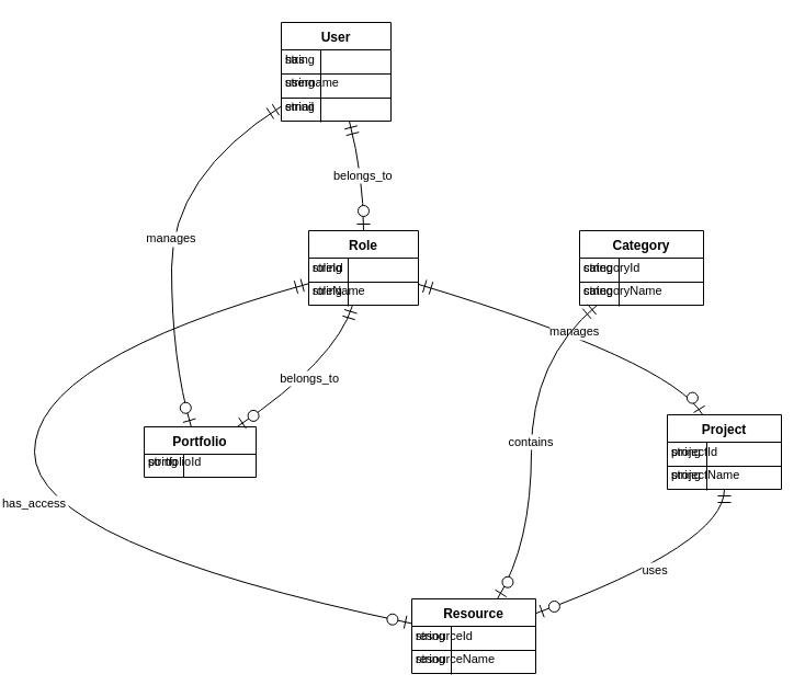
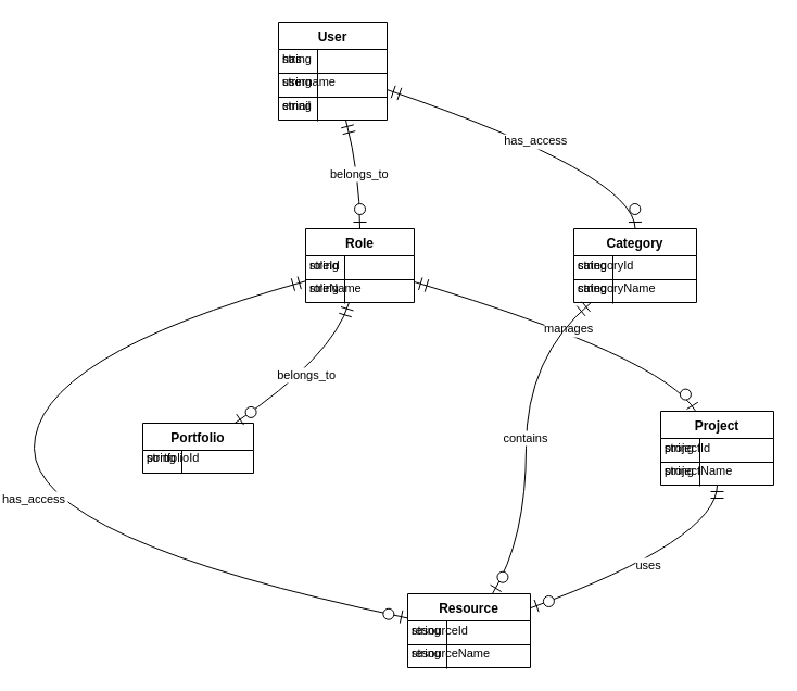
  <mxCell id="0" />
  <mxCell id="1" parent="0" />
  <mxCell id="2" value="User" style="shape=table;startSize=25;container=1;collapsible=0;childLayout=tableLayout;fixedRows=1;rowLines=1;fontStyle=1;align=center;resizeLast=1;" vertex="1" parent="1"><mxGeometry x="245" y="20" width="100" height="90" as="geometry" /></mxCell>
  <mxCell id="3" style="shape=tableRow;horizontal=0;startSize=0;swimlaneHead=0;swimlaneBody=0;fillColor=none;collapsible=0;dropTarget=0;points=[[0,0.5],[1,0.5]];portConstraint=eastwest;top=0;left=0;right=0;bottom=0;" vertex="1" parent="2"><mxGeometry y="22" width="100" height="22" as="geometry" /></mxCell>
  <mxCell id="4" value="string" style="shape=partialRectangle;connectable=0;fillColor=none;top=0;left=0;bottom=0;right=0;align=left;spacingLeft=2;overflow=hidden;fontSize=11;" vertex="1" parent="3"><mxGeometry width="36" height="22" as="geometry" /></mxCell>
  <mxCell id="5" value="has" style="shape=partialRectangle;connectable=0;fillColor=none;top=0;left=0;bottom=0;right=0;align=left;spacingLeft=2;overflow=hidden;fontSize=11;" vertex="1" parent="3"><mxGeometry width="64" height="22" as="geometry" /></mxCell>
  <mxCell id="6" style="shape=tableRow;horizontal=0;startSize=0;swimlaneHead=0;swimlaneBody=0;fillColor=none;collapsible=0;dropTarget=0;points=[[0,0.5],[1,0.5]];portConstraint=eastwest;top=0;left=0;right=0;bottom=0;" vertex="1" parent="2"><mxGeometry y="43" width="100" height="22" as="geometry" /></mxCell>
  <mxCell id="7" value="string" style="shape=partialRectangle;connectable=0;fillColor=none;top=0;left=0;bottom=0;right=0;align=left;spacingLeft=2;overflow=hidden;fontSize=11;" vertex="1" parent="6"><mxGeometry width="36" height="22" as="geometry" /></mxCell>
  <mxCell id="8" value="username" style="shape=partialRectangle;connectable=0;fillColor=none;top=0;left=0;bottom=0;right=0;align=left;spacingLeft=2;overflow=hidden;fontSize=11;" vertex="1" parent="6"><mxGeometry width="64" height="22" as="geometry" /></mxCell>
  <mxCell id="9" style="shape=tableRow;horizontal=0;startSize=0;swimlaneHead=0;swimlaneBody=0;fillColor=none;collapsible=0;dropTarget=0;points=[[0,0.5],[1,0.5]];portConstraint=eastwest;top=0;left=0;right=0;bottom=0;" vertex="1" parent="2"><mxGeometry y="65" width="100" height="22" as="geometry" /></mxCell>
  <mxCell id="10" value="string" style="shape=partialRectangle;connectable=0;fillColor=none;top=0;left=0;bottom=0;right=0;align=left;spacingLeft=2;overflow=hidden;fontSize=11;" vertex="1" parent="9"><mxGeometry width="36" height="22" as="geometry" /></mxCell>
  <mxCell id="11" value="email" style="shape=partialRectangle;connectable=0;fillColor=none;top=0;left=0;bottom=0;right=0;align=left;spacingLeft=2;overflow=hidden;fontSize=11;" vertex="1" parent="9"><mxGeometry width="64" height="22" as="geometry" /></mxCell>
  <mxCell id="12" value="Role" style="shape=table;startSize=25;container=1;collapsible=0;childLayout=tableLayout;fixedRows=1;rowLines=1;fontStyle=1;align=center;resizeLast=1;" vertex="1" parent="1"><mxGeometry x="270" y="210" width="100" height="68" as="geometry" /></mxCell>
  <mxCell id="13" style="shape=tableRow;horizontal=0;startSize=0;swimlaneHead=0;swimlaneBody=0;fillColor=none;collapsible=0;dropTarget=0;points=[[0,0.5],[1,0.5]];portConstraint=eastwest;top=0;left=0;right=0;bottom=0;" vertex="1" parent="12"><mxGeometry y="22" width="100" height="22" as="geometry" /></mxCell>
  <mxCell id="14" value="string" style="shape=partialRectangle;connectable=0;fillColor=none;top=0;left=0;bottom=0;right=0;align=left;spacingLeft=2;overflow=hidden;fontSize=11;" vertex="1" parent="13"><mxGeometry width="36" height="22" as="geometry" /></mxCell>
  <mxCell id="15" value="roleId" style="shape=partialRectangle;connectable=0;fillColor=none;top=0;left=0;bottom=0;right=0;align=left;spacingLeft=2;overflow=hidden;fontSize=11;" vertex="1" parent="13"><mxGeometry width="64" height="22" as="geometry" /></mxCell>
  <mxCell id="16" style="shape=tableRow;horizontal=0;startSize=0;swimlaneHead=0;swimlaneBody=0;fillColor=none;collapsible=0;dropTarget=0;points=[[0,0.5],[1,0.5]];portConstraint=eastwest;top=0;left=0;right=0;bottom=0;" vertex="1" parent="12"><mxGeometry y="43" width="100" height="22" as="geometry" /></mxCell>
  <mxCell id="17" value="string" style="shape=partialRectangle;connectable=0;fillColor=none;top=0;left=0;bottom=0;right=0;align=left;spacingLeft=2;overflow=hidden;fontSize=11;" vertex="1" parent="16"><mxGeometry width="36" height="22" as="geometry" /></mxCell>
  <mxCell id="18" value="roleName" style="shape=partialRectangle;connectable=0;fillColor=none;top=0;left=0;bottom=0;right=0;align=left;spacingLeft=2;overflow=hidden;fontSize=11;" vertex="1" parent="16"><mxGeometry width="64" height="22" as="geometry" /></mxCell>
  <mxCell id="19" value="Category" style="shape=table;startSize=25;container=1;collapsible=0;childLayout=tableLayout;fixedRows=1;rowLines=1;fontStyle=1;align=center;resizeLast=1;" vertex="1" parent="1"><mxGeometry x="517" y="210" width="113" height="68" as="geometry" /></mxCell>
  <mxCell id="20" style="shape=tableRow;horizontal=0;startSize=0;swimlaneHead=0;swimlaneBody=0;fillColor=none;collapsible=0;dropTarget=0;points=[[0,0.5],[1,0.5]];portConstraint=eastwest;top=0;left=0;right=0;bottom=0;" vertex="1" parent="19"><mxGeometry y="22" width="113" height="22" as="geometry" /></mxCell>
  <mxCell id="21" value="string" style="shape=partialRectangle;connectable=0;fillColor=none;top=0;left=0;bottom=0;right=0;align=left;spacingLeft=2;overflow=hidden;fontSize=11;" vertex="1" parent="20"><mxGeometry width="36" height="22" as="geometry" /></mxCell>
  <mxCell id="22" value="categoryId" style="shape=partialRectangle;connectable=0;fillColor=none;top=0;left=0;bottom=0;right=0;align=left;spacingLeft=2;overflow=hidden;fontSize=11;" vertex="1" parent="20"><mxGeometry width="77" height="22" as="geometry" /></mxCell>
  <mxCell id="23" style="shape=tableRow;horizontal=0;startSize=0;swimlaneHead=0;swimlaneBody=0;fillColor=none;collapsible=0;dropTarget=0;points=[[0,0.5],[1,0.5]];portConstraint=eastwest;top=0;left=0;right=0;bottom=0;" vertex="1" parent="19"><mxGeometry y="43" width="113" height="22" as="geometry" /></mxCell>
  <mxCell id="24" value="string" style="shape=partialRectangle;connectable=0;fillColor=none;top=0;left=0;bottom=0;right=0;align=left;spacingLeft=2;overflow=hidden;fontSize=11;" vertex="1" parent="23"><mxGeometry width="36" height="22" as="geometry" /></mxCell>
  <mxCell id="25" value="categoryName" style="shape=partialRectangle;connectable=0;fillColor=none;top=0;left=0;bottom=0;right=0;align=left;spacingLeft=2;overflow=hidden;fontSize=11;" vertex="1" parent="23"><mxGeometry width="77" height="22" as="geometry" /></mxCell>
  <mxCell id="26" value="Project" style="shape=table;startSize=25;container=1;collapsible=0;childLayout=tableLayout;fixedRows=1;rowLines=1;fontStyle=1;align=center;resizeLast=1;" vertex="1" parent="1"><mxGeometry x="597" y="378" width="104" height="68" as="geometry" /></mxCell>
  <mxCell id="27" style="shape=tableRow;horizontal=0;startSize=0;swimlaneHead=0;swimlaneBody=0;fillColor=none;collapsible=0;dropTarget=0;points=[[0,0.5],[1,0.5]];portConstraint=eastwest;top=0;left=0;right=0;bottom=0;" vertex="1" parent="26"><mxGeometry y="22" width="104" height="22" as="geometry" /></mxCell>
  <mxCell id="28" value="string" style="shape=partialRectangle;connectable=0;fillColor=none;top=0;left=0;bottom=0;right=0;align=left;spacingLeft=2;overflow=hidden;fontSize=11;" vertex="1" parent="27"><mxGeometry width="36" height="22" as="geometry" /></mxCell>
  <mxCell id="29" value="projectId" style="shape=partialRectangle;connectable=0;fillColor=none;top=0;left=0;bottom=0;right=0;align=left;spacingLeft=2;overflow=hidden;fontSize=11;" vertex="1" parent="27"><mxGeometry width="68" height="22" as="geometry" /></mxCell>
  <mxCell id="30" style="shape=tableRow;horizontal=0;startSize=0;swimlaneHead=0;swimlaneBody=0;fillColor=none;collapsible=0;dropTarget=0;points=[[0,0.5],[1,0.5]];portConstraint=eastwest;top=0;left=0;right=0;bottom=0;" vertex="1" parent="26"><mxGeometry y="43" width="104" height="22" as="geometry" /></mxCell>
  <mxCell id="31" value="string" style="shape=partialRectangle;connectable=0;fillColor=none;top=0;left=0;bottom=0;right=0;align=left;spacingLeft=2;overflow=hidden;fontSize=11;" vertex="1" parent="30"><mxGeometry width="36" height="22" as="geometry" /></mxCell>
  <mxCell id="32" value="projectName" style="shape=partialRectangle;connectable=0;fillColor=none;top=0;left=0;bottom=0;right=0;align=left;spacingLeft=2;overflow=hidden;fontSize=11;" vertex="1" parent="30"><mxGeometry width="68" height="22" as="geometry" /></mxCell>
  <mxCell id="33" value="Resource" style="shape=table;startSize=25;container=1;collapsible=0;childLayout=tableLayout;fixedRows=1;rowLines=1;fontStyle=1;align=center;resizeLast=1;" vertex="1" parent="1"><mxGeometry x="364" y="546" width="113" height="68" as="geometry" /></mxCell>
  <mxCell id="34" style="shape=tableRow;horizontal=0;startSize=0;swimlaneHead=0;swimlaneBody=0;fillColor=none;collapsible=0;dropTarget=0;points=[[0,0.5],[1,0.5]];portConstraint=eastwest;top=0;left=0;right=0;bottom=0;" vertex="1" parent="33"><mxGeometry y="22" width="113" height="22" as="geometry" /></mxCell>
  <mxCell id="35" value="string" style="shape=partialRectangle;connectable=0;fillColor=none;top=0;left=0;bottom=0;right=0;align=left;spacingLeft=2;overflow=hidden;fontSize=11;" vertex="1" parent="34"><mxGeometry width="36" height="22" as="geometry" /></mxCell>
  <mxCell id="36" value="resourceId" style="shape=partialRectangle;connectable=0;fillColor=none;top=0;left=0;bottom=0;right=0;align=left;spacingLeft=2;overflow=hidden;fontSize=11;" vertex="1" parent="34"><mxGeometry width="77" height="22" as="geometry" /></mxCell>
  <mxCell id="37" style="shape=tableRow;horizontal=0;startSize=0;swimlaneHead=0;swimlaneBody=0;fillColor=none;collapsible=0;dropTarget=0;points=[[0,0.5],[1,0.5]];portConstraint=eastwest;top=0;left=0;right=0;bottom=0;" vertex="1" parent="33"><mxGeometry y="43" width="113" height="22" as="geometry" /></mxCell>
  <mxCell id="38" value="string" style="shape=partialRectangle;connectable=0;fillColor=none;top=0;left=0;bottom=0;right=0;align=left;spacingLeft=2;overflow=hidden;fontSize=11;" vertex="1" parent="37"><mxGeometry width="36" height="22" as="geometry" /></mxCell>
  <mxCell id="39" value="resourceName" style="shape=partialRectangle;connectable=0;fillColor=none;top=0;left=0;bottom=0;right=0;align=left;spacingLeft=2;overflow=hidden;fontSize=11;" vertex="1" parent="37"><mxGeometry width="77" height="22" as="geometry" /></mxCell>
  <mxCell id="40" value="Portfolio" style="shape=table;startSize=25;container=1;collapsible=0;childLayout=tableLayout;fixedRows=1;rowLines=1;fontStyle=1;align=center;resizeLast=1;" vertex="1" parent="1"><mxGeometry x="120" y="389" width="102" height="46" as="geometry" /></mxCell>
  <mxCell id="41" style="shape=tableRow;horizontal=0;startSize=0;swimlaneHead=0;swimlaneBody=0;fillColor=none;collapsible=0;dropTarget=0;points=[[0,0.5],[1,0.5]];portConstraint=eastwest;top=0;left=0;right=0;bottom=0;" vertex="1" parent="40"><mxGeometry y="21" width="100" height="21" as="geometry" /></mxCell>
  <mxCell id="42" value="string" style="shape=partialRectangle;connectable=0;fillColor=none;top=0;left=0;bottom=0;right=0;align=left;spacingLeft=2;overflow=hidden;fontSize=11;" vertex="1" parent="41"><mxGeometry width="36" height="21" as="geometry" /></mxCell>
  <mxCell id="43" value="portfolioId" style="shape=partialRectangle;connectable=0;fillColor=none;top=0;left=0;bottom=0;right=0;align=left;spacingLeft=2;overflow=hidden;fontSize=11;" vertex="1" parent="41"><mxGeometry width="66" height="21" as="geometry" /></mxCell>
  <mxCell id="44" value="belongs_to" style="curved=1;startArrow=ERmandOne;startSize=10;;endArrow=ERzeroToOne;endSize=10;;exitX=0.62;exitY=1;entryX=0.5;entryY=0;" edge="1" parent="1" source="2" target="12"><mxGeometry relative="1" as="geometry"><Array as="points"><mxPoint x="320" y="160" /></Array></mxGeometry></mxCell>
- <mxCell id="46" value="manages" style="curved=1;startArrow=ERmandOne;startSize=10;;endArrow=ERzeroToOne;endSize=10;;exitX=0;exitY=0.85;entryX=0.42;entryY=0;" edge="1" parent="1" source="2" target="40"><mxGeometry relative="1" as="geometry"><Array as="points"><mxPoint x="145" y="160" /><mxPoint x="145" y="328" /></Array></mxGeometry></mxCell>
+ <mxCell id="45" value="has_access" style="curved=1;startArrow=ERmandOne;startSize=10;;endArrow=ERzeroToOne;endSize=10;;exitX=1;exitY=0.69;entryX=0.5;entryY=0;" edge="1" parent="1" source="2" target="19"><mxGeometry relative="1" as="geometry"><Array as="points"><mxPoint x="573" y="160" /></Array></mxGeometry></mxCell>
  <mxCell id="47" value="manages" style="curved=1;startArrow=ERmandOne;startSize=10;;endArrow=ERzeroToOne;endSize=10;;exitX=1;exitY=0.72;entryX=0.31;entryY=0;" edge="1" parent="1" source="12" target="26"><mxGeometry relative="1" as="geometry"><Array as="points"><mxPoint x="599" y="328" /></Array></mxGeometry></mxCell>
  <mxCell id="48" value="has_access" style="curved=1;startArrow=ERmandOne;startSize=10;;endArrow=ERzeroToOne;endSize=10;;exitX=0;exitY=0.71;entryX=0;entryY=0.33;" edge="1" parent="1" source="12" target="33"><mxGeometry relative="1" as="geometry"><Array as="points"><mxPoint x="20" y="328" /><mxPoint x="20" y="496" /></Array></mxGeometry></mxCell>
  <mxCell id="49" value="belongs_to" style="curved=1;startArrow=ERmandOne;startSize=10;;endArrow=ERzeroToOne;endSize=10;;exitX=0.4;exitY=1;entryX=0.83;entryY=0;" edge="1" parent="1" source="12" target="40"><mxGeometry relative="1" as="geometry"><Array as="points"><mxPoint x="295" y="328" /></Array></mxGeometry></mxCell>
  <mxCell id="50" value="contains" style="curved=1;startArrow=ERmandOne;startSize=10;;endArrow=ERzeroToOne;endSize=10;;exitX=0.14;exitY=1;entryX=0.69;entryY=0;" edge="1" parent="1" source="19" target="33"><mxGeometry relative="1" as="geometry"><Array as="points"><mxPoint x="473" y="328" /><mxPoint x="473" y="496" /></Array></mxGeometry></mxCell>
  <mxCell id="51" value="uses" style="curved=1;startArrow=ERmandOne;startSize=10;;endArrow=ERzeroToOne;endSize=10;;exitX=0.5;exitY=1;entryX=0.99;entryY=0.2;" edge="1" parent="1" source="26" target="33"><mxGeometry relative="1" as="geometry"><Array as="points"><mxPoint x="649" y="496" /></Array></mxGeometry></mxCell>
